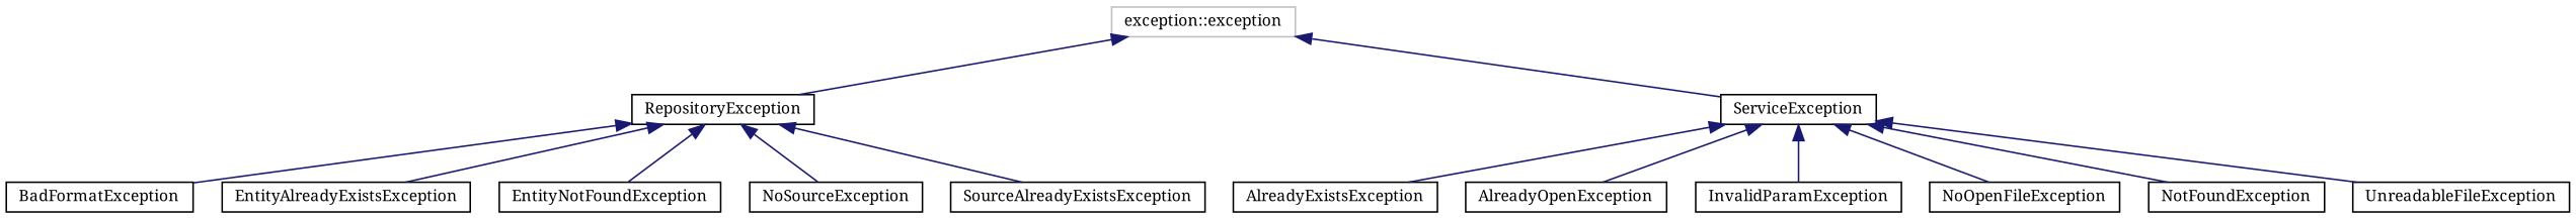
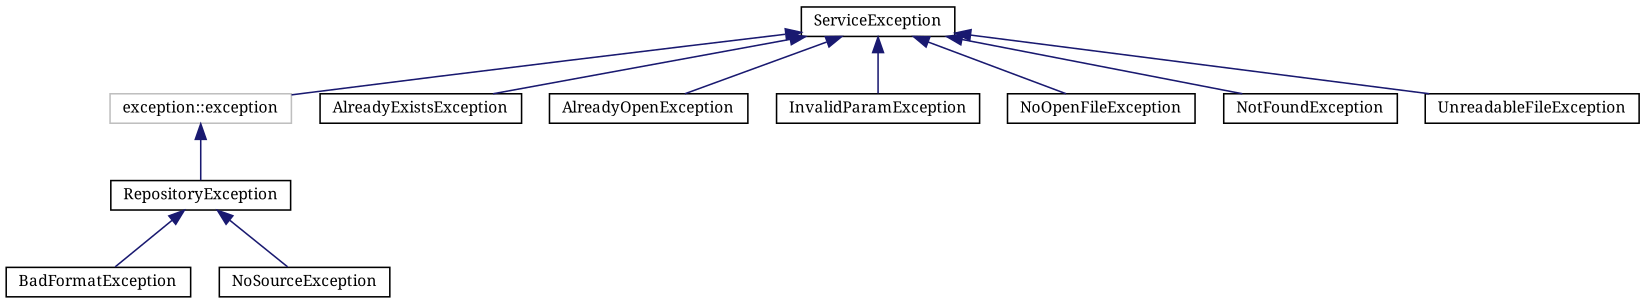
  digraph {
    fontname="Noto Serif"
    rankdir=TB
    node [color=black fillcolor=white fontname="Noto Serif" fontsize=10 shape=record style=filled]
    edge [color=midnightblue dir=back fontname="Noto Serif" fontsize=10 labelfontname=Helvetica labelfontsize=10 style=solid]
    n1 [color=grey75 height=0.2 label="exception::exception" width=0.4]
    n2 [height=0.2 label=RepositoryException width=0.4]
    n3 [height=0.2 label=ServiceException width=0.4]
    n4 [height=0.2 label=BadFormatException width=0.4]
-   n5 [height=0.2 label=EntityAlreadyExistsException width=0.4]
-   n6 [height=0.2 label=EntityNotFoundException width=0.4]
    n7 [height=0.2 label=NoSourceException width=0.4]
-   n8 [height=0.2 label=SourceAlreadyExistsException width=0.4]
    n9 [height=0.2 label=AlreadyExistsException width=0.4]
    n10 [height=0.2 label=AlreadyOpenException width=0.4]
    n11 [height=0.2 label=InvalidParamException width=0.4]
    n12 [height=0.2 label=NoOpenFileException width=0.4]
    n13 [height=0.2 label=NotFoundException width=0.4]
    n14 [height=0.2 label=UnreadableFileException width=0.4]
    n1 -> n2
-   n1 -> n3
+   n3 -> n1
    n2 -> n4
-   n2 -> n5
-   n2 -> n6
    n2 -> n7
-   n2 -> n8
    n3 -> n9
    n3 -> n10
    n3 -> n11
    n3 -> n12
    n3 -> n13
    n3 -> n14
  }
